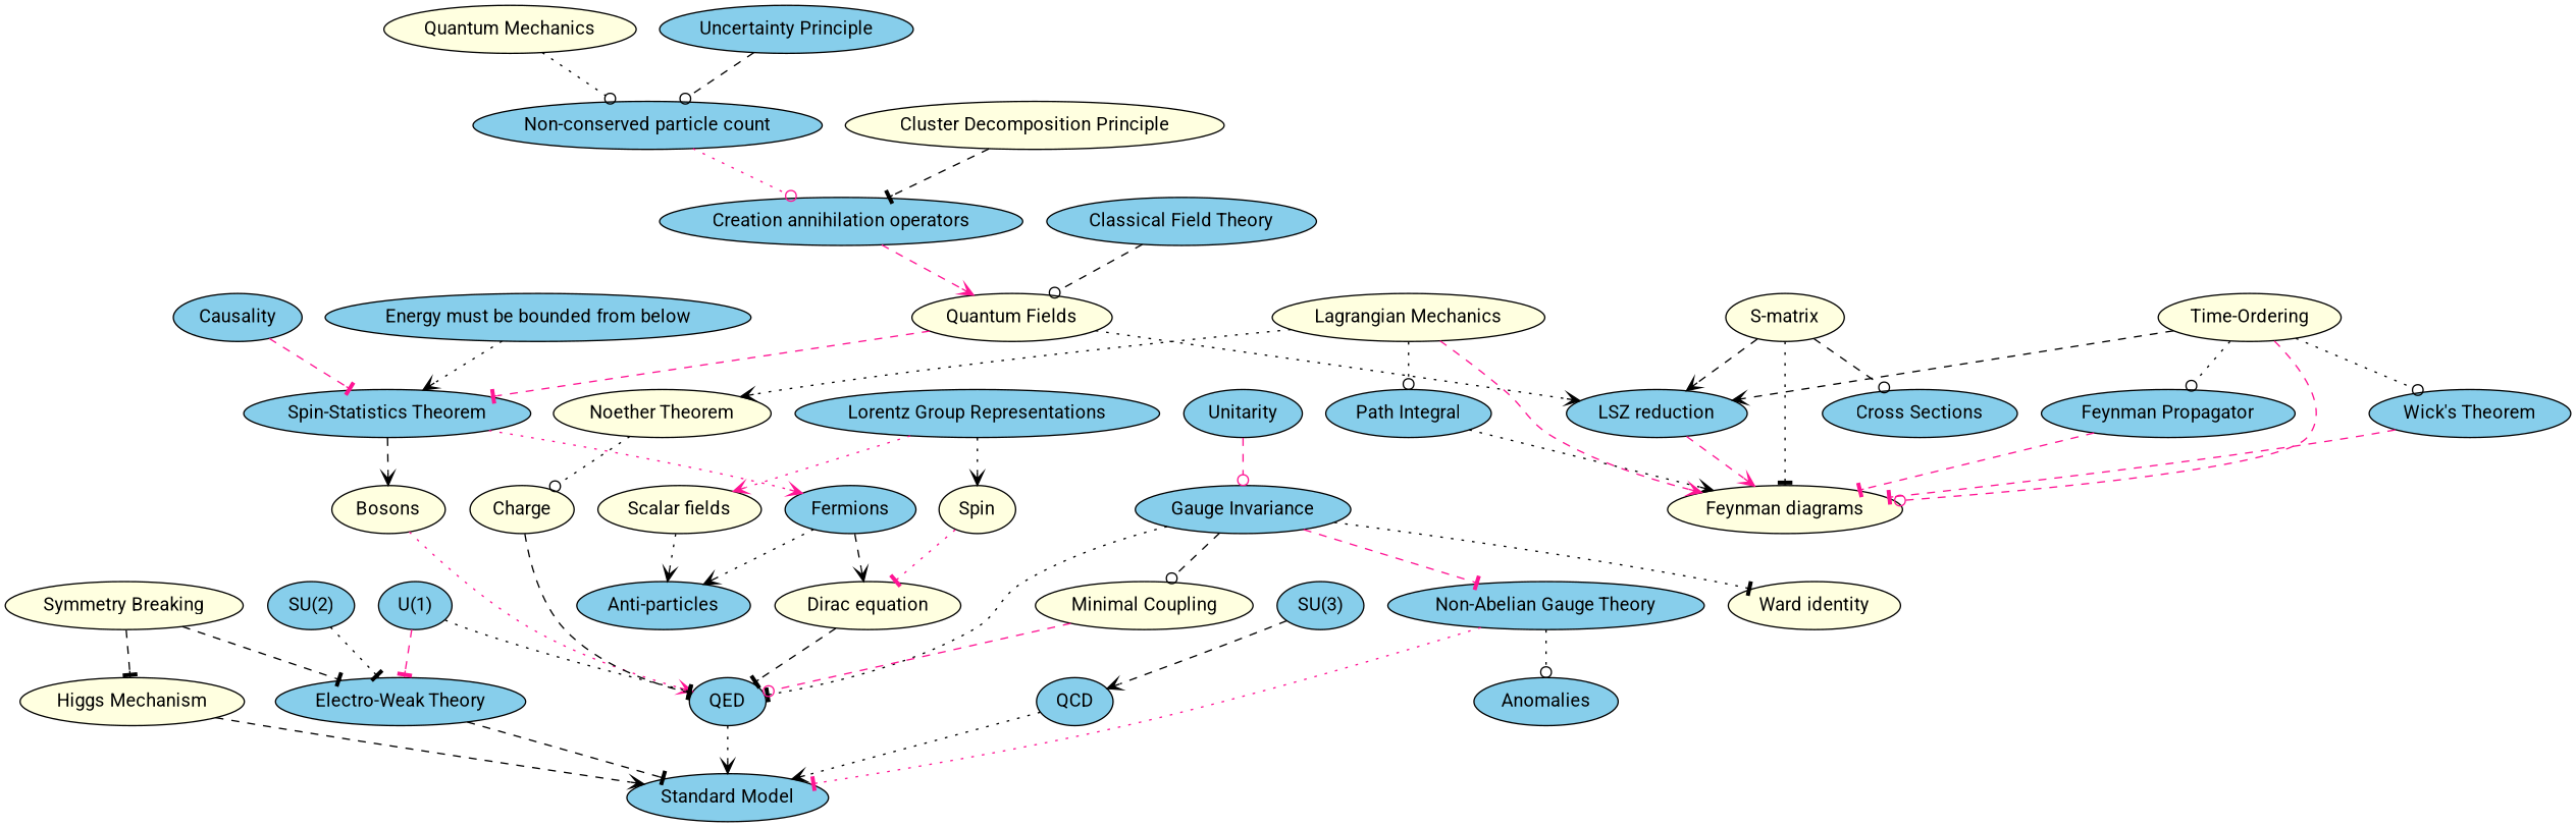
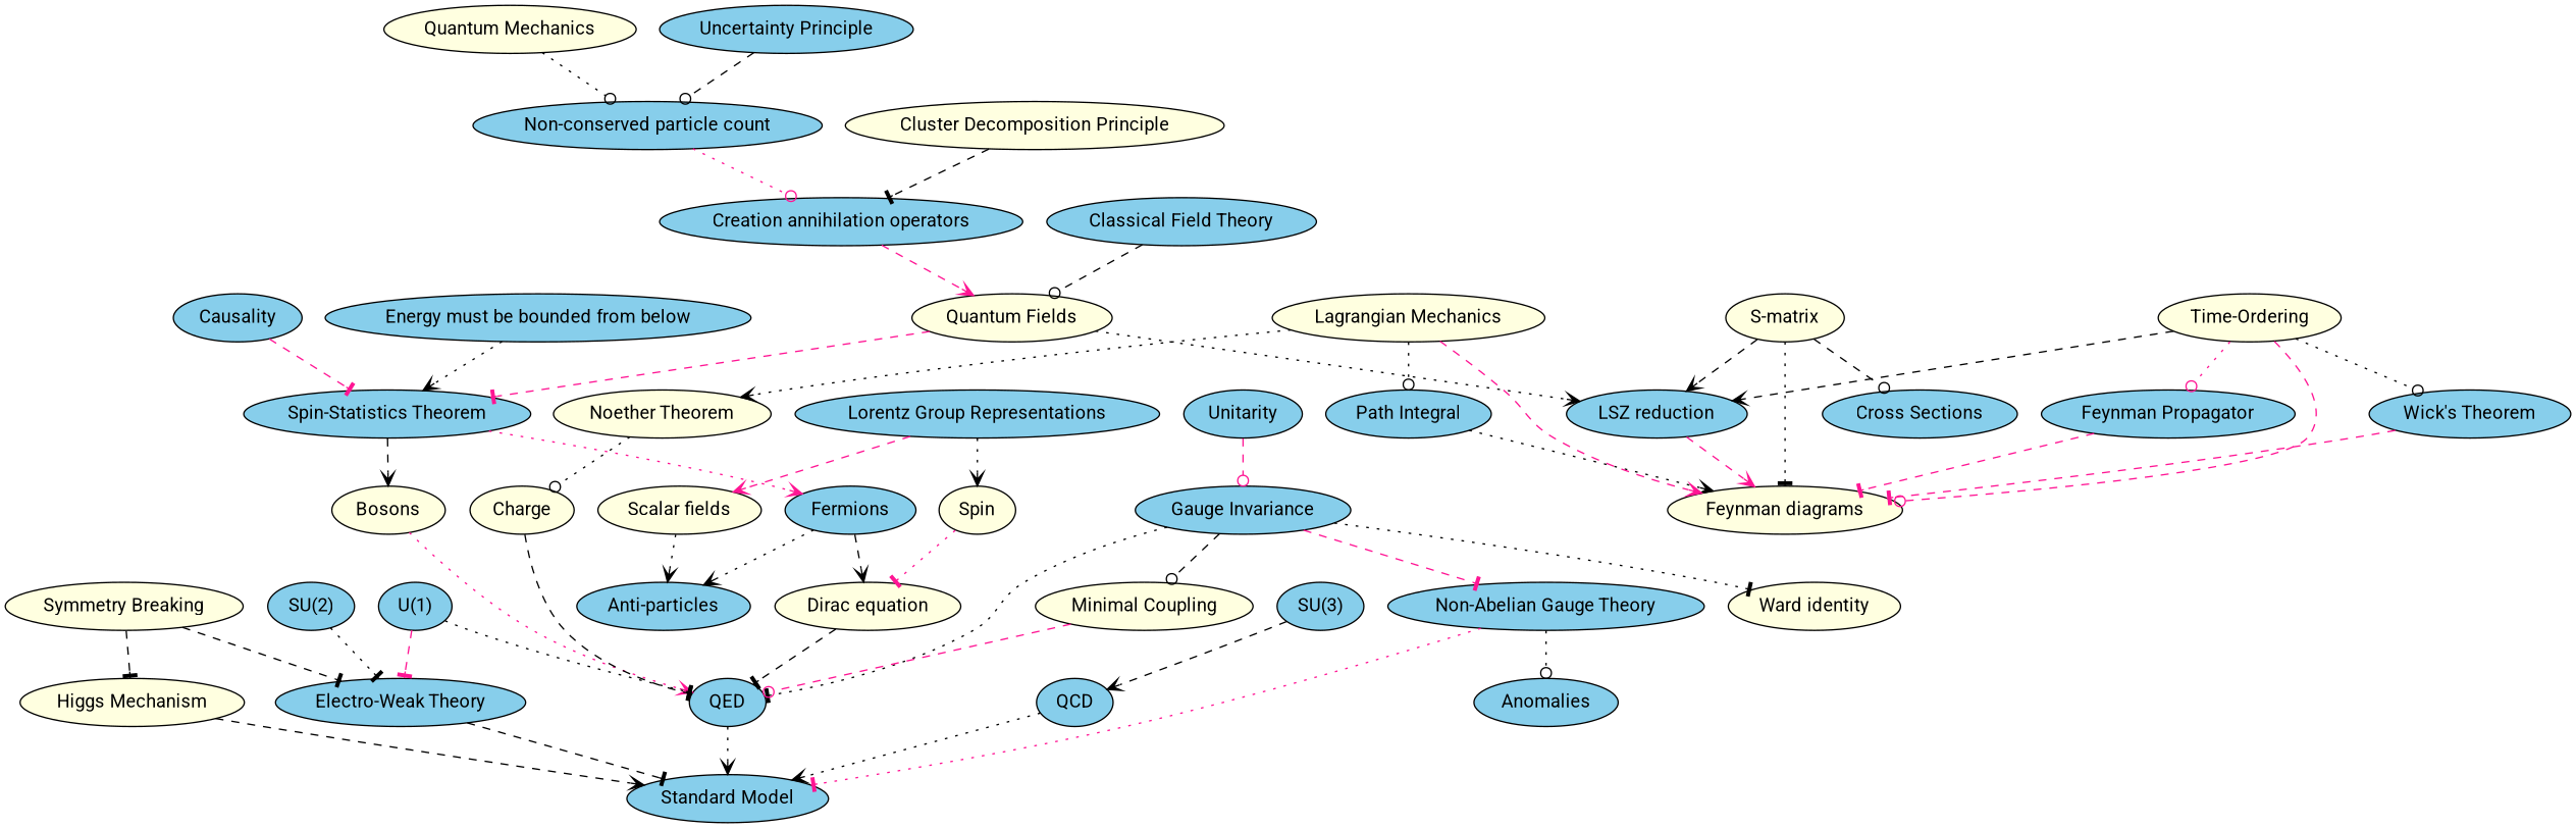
  digraph {
    fontname=Roboto
    node [fillcolor=skyblue fontname=Roboto style=filled]
    edge [arrowhead=vee color=black fontname=Roboto style=dashed]
    n1 [fillcolor=lightyellow label="Quantum Mechanics"]
    n2 [label="Non-conserved particle count"]
    n3 [label="Creation annihilation operators"]
    n4 [label="Uncertainty Principle"]
    n5 [fillcolor=lightyellow label="Quantum Fields"]
    n6 [label="Spin-Statistics Theorem"]
    n7 [label="LSZ reduction"]
    n8 [label="Lorentz Group Representations"]
    Spin [fillcolor=lightyellow]
    n10 [fillcolor=lightyellow label="Scalar fields"]
    n11 [fillcolor=lightyellow label="Dirac equation"]
    n12 [label="Anti-particles"]
    n13 [fillcolor=lightyellow label="Cluster Decomposition Principle"]
    n14 [fillcolor=lightyellow label="Feynman diagrams"]
    n15 [label="Path Integral"]
    Bosons [fillcolor=lightyellow]
    Fermions
    Causality
    n19 [label="Energy must be bounded from below"]
    QED
    n21 [fillcolor=lightyellow label="Lagrangian Mechanics"]
    n22 [fillcolor=lightyellow label="Noether Theorem"]
    n23 [fillcolor=lightyellow label=Charge]
    n24 [label="Classical Field Theory"]
    n25 [label="Cross Sections"]
    n26 [fillcolor=lightyellow label="S-matrix"]
    n27 [label="Feynman Propagator"]
    n28 [fillcolor=lightyellow label="Time-Ordering"]
    n29 [label="Wick's Theorem"]
    n30 [label="Gauge Invariance"]
    n31 [fillcolor=lightyellow label="Ward identity"]
    n32 [fillcolor=lightyellow label="Minimal Coupling"]
    n33 [label="Non-Abelian Gauge Theory"]
    n34 [label="Standard Model"]
    Anomalies
    QCD
    n37 [label="Electro-Weak Theory"]
    Unitarity
    n39 [label="U(1)"]
    n40 [label="SU(2)"]
    n41 [label="SU(3)"]
    n42 [fillcolor=lightyellow label="Symmetry Breaking"]
    n43 [fillcolor=lightyellow label="Higgs Mechanism"]
    n1 -> n2 [arrowhead=odot style=dotted]
    n2 -> n3 [arrowhead=odot color=deeppink style=dotted]
    n3 -> n5 [color=deeppink]
    n4 -> n2 [arrowhead=odot]
    n5 -> n6 [arrowhead=tee color=deeppink]
    n5 -> n7 [style=dotted]
    n6 -> Bosons
    n6 -> Fermions [color=deeppink style=dotted]
    n7 -> n14 [color=deeppink]
    n8 -> Spin [style=dotted]
-   n8 -> n10 [color=deeppink style=dotted]
+   n8 -> n10 [color=deeppink]
    Spin -> n11 [arrowhead=tee color=deeppink style=dotted]
    n10 -> n12 [style=dotted]
    n11 -> QED [arrowhead=tee]
    n13 -> n3 [arrowhead=tee]
    n15 -> n14 [style=dotted]
    Bosons -> QED [color=deeppink style=dotted]
    Fermions -> n11
    Fermions -> n12 [style=dotted]
    Causality -> n6 [arrowhead=tee color=deeppink]
    n19 -> n6 [style=dotted]
    QED -> n34 [style=dotted]
    n21 -> n14 [color=deeppink]
    n21 -> n15 [arrowhead=odot style=dotted]
    n21 -> n22 [style=dotted]
    n22 -> n23 [arrowhead=odot style=dotted]
    n23 -> QED [arrowhead=tee]
    n24 -> n5 [arrowhead=odot]
    n26 -> n7
    n26 -> n14 [arrowhead=tee style=dotted]
    n26 -> n25 [arrowhead=odot]
    n27 -> n14 [arrowhead=tee color=deeppink]
    n28 -> n7
    n28 -> n14 [arrowhead=odot color=deeppink]
-   n28 -> n27 [arrowhead=odot style=dotted]
+   n28 -> n27 [arrowhead=odot color=deeppink style=dotted]
    n28 -> n29 [arrowhead=odot style=dotted]
    n29 -> n14 [arrowhead=tee color=deeppink]
    n30 -> QED [arrowhead=tee style=dotted]
    n30 -> n31 [arrowhead=tee style=dotted]
    n30 -> n32 [arrowhead=odot]
    n30 -> n33 [arrowhead=tee color=deeppink]
    n32 -> QED [arrowhead=odot color=deeppink]
    n33 -> n34 [arrowhead=tee color=deeppink style=dotted]
    n33 -> Anomalies [arrowhead=odot style=dotted]
    QCD -> n34 [style=dotted]
    n37 -> n34 [arrowhead=tee]
    Unitarity -> n30 [arrowhead=odot color=deeppink]
    n39 -> QED [arrowhead=tee style=dotted]
    n39 -> n37 [arrowhead=tee color=deeppink]
    n40 -> n37 [arrowhead=tee style=dotted]
    n41 -> QCD
    n42 -> n37 [arrowhead=tee]
    n42 -> n43 [arrowhead=tee]
    n43 -> n34
  }
